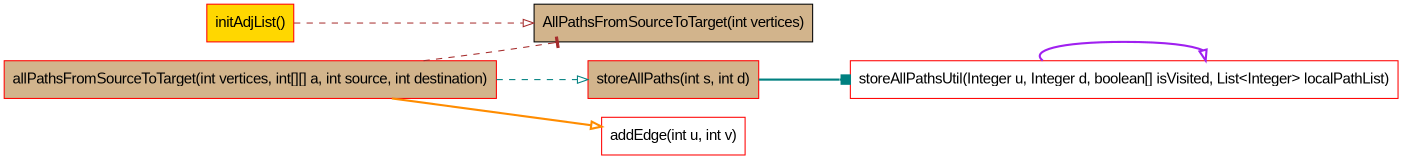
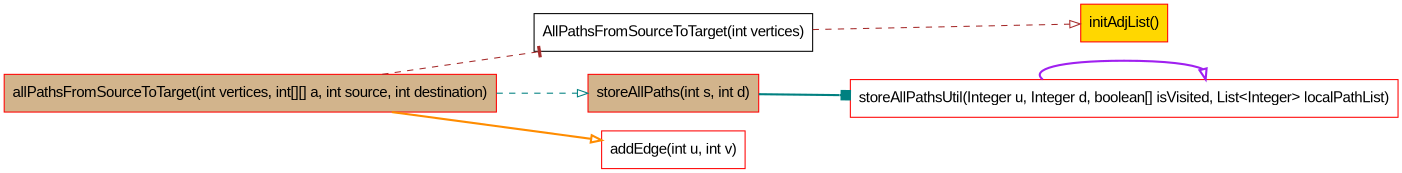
  digraph {
    fontname="Liberation Sans"
    rankdir=LR
    node [color=red fillcolor=white fontname="Liberation Sans" shape=box style=filled]
    edge [arrowhead=onormal color=brown fontname="Liberation Sans" style=dashed]
-   "AllPathsFromSourceToTarget(int vertices)" [color=black fillcolor=tan]
+   "AllPathsFromSourceToTarget(int vertices)" [color=black]
    "initAdjList()" [fillcolor=gold]
    "storeAllPaths(int s, int d)" [fillcolor=tan]
    "storeAllPathsUtil(Integer u, Integer d, boolean[] isVisited, List<Integer> localPathList)"
    "allPathsFromSourceToTarget(int vertices, int[][] a, int source, int destination)" [fillcolor=tan]
    "addEdge(int u, int v)"
-   "initAdjList()" -> "AllPathsFromSourceToTarget(int vertices)"
+   "AllPathsFromSourceToTarget(int vertices)" -> "initAdjList()"
    "storeAllPaths(int s, int d)" -> "storeAllPathsUtil(Integer u, Integer d, boolean[] isVisited, List<Integer> localPathList)" [arrowhead=box color=teal style=bold]
    "storeAllPathsUtil(Integer u, Integer d, boolean[] isVisited, List<Integer> localPathList)" -> "storeAllPathsUtil(Integer u, Integer d, boolean[] isVisited, List<Integer> localPathList)" [color=purple style=bold]
    "allPathsFromSourceToTarget(int vertices, int[][] a, int source, int destination)" -> "AllPathsFromSourceToTarget(int vertices)" [arrowhead=tee]
    "allPathsFromSourceToTarget(int vertices, int[][] a, int source, int destination)" -> "storeAllPaths(int s, int d)" [color=teal]
    "allPathsFromSourceToTarget(int vertices, int[][] a, int source, int destination)" -> "addEdge(int u, int v)" [color=darkorange style=bold]
  }
